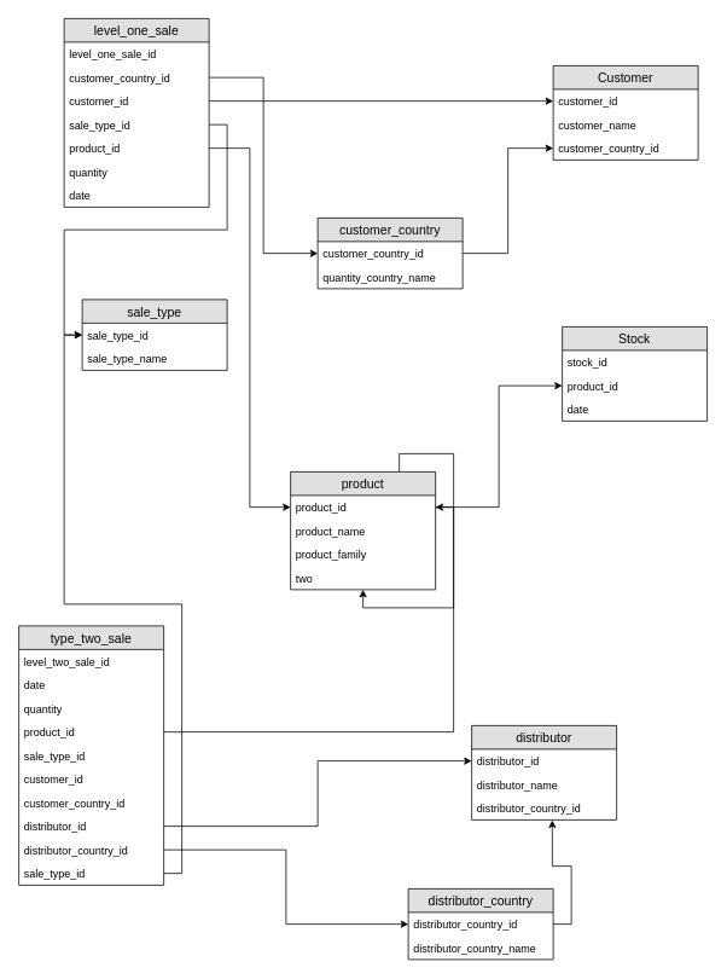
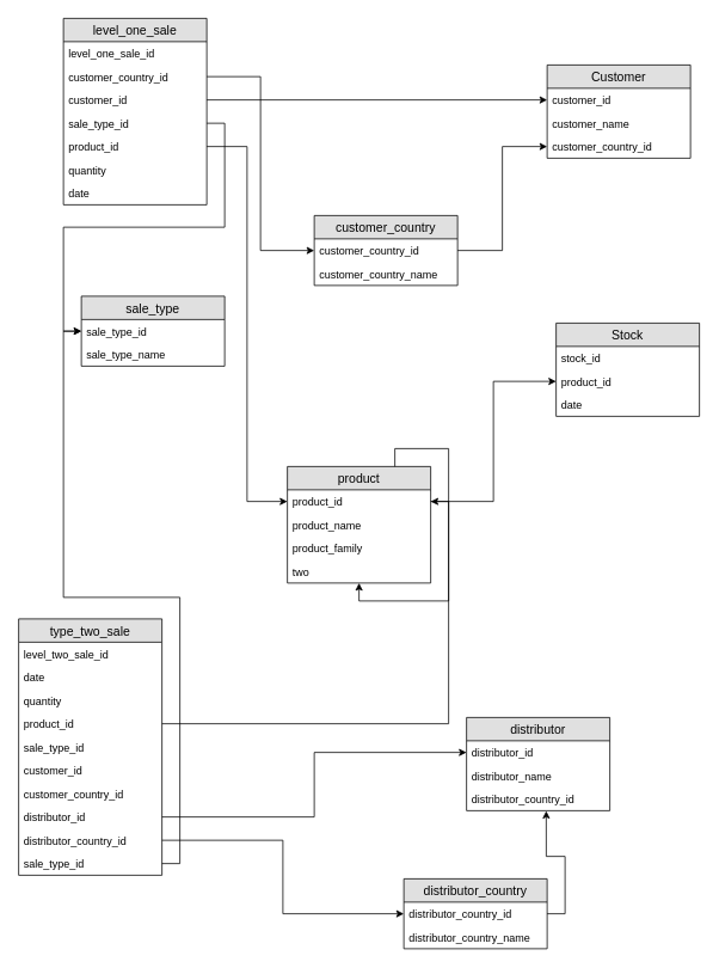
  <mxCell id="0" />
  <mxCell id="1" parent="0" />
  <mxCell id="2" value="product" style="swimlane;fontStyle=0;childLayout=stackLayout;horizontal=1;startSize=26;fillColor=#e0e0e0;horizontalStack=0;resizeParent=1;resizeParentMax=0;resizeLast=0;collapsible=1;marginBottom=0;swimlaneFillColor=#ffffff;align=center;fontSize=14;" parent="1" vertex="1"><mxGeometry x="320" y="520" width="160" height="130" as="geometry" /></mxCell>
  <mxCell id="3" value="product_id" style="text;strokeColor=none;fillColor=none;spacingLeft=4;spacingRight=4;overflow=hidden;rotatable=0;points=[[0,0.5],[1,0.5]];portConstraint=eastwest;fontSize=12;" parent="2" vertex="1"><mxGeometry y="26" width="160" height="26" as="geometry" /></mxCell>
  <mxCell id="4" value="product_name" style="text;strokeColor=none;fillColor=none;spacingLeft=4;spacingRight=4;overflow=hidden;rotatable=0;points=[[0,0.5],[1,0.5]];portConstraint=eastwest;fontSize=12;" parent="2" vertex="1"><mxGeometry y="52" width="160" height="26" as="geometry" /></mxCell>
  <mxCell id="5" value="product_family" style="text;strokeColor=none;fillColor=none;spacingLeft=4;spacingRight=4;overflow=hidden;rotatable=0;points=[[0,0.5],[1,0.5]];portConstraint=eastwest;fontSize=12;" parent="2" vertex="1"><mxGeometry y="78" width="160" height="26" as="geometry" /></mxCell>
  <mxCell id="6" value="two" style="text;strokeColor=none;fillColor=none;spacingLeft=4;spacingRight=4;overflow=hidden;rotatable=0;points=[[0,0.5],[1,0.5]];portConstraint=eastwest;fontSize=12;" parent="2" vertex="1"><mxGeometry y="104" width="160" height="26" as="geometry" /></mxCell>
  <mxCell id="7" value="Stock" style="swimlane;fontStyle=0;childLayout=stackLayout;horizontal=1;startSize=26;fillColor=#e0e0e0;horizontalStack=0;resizeParent=1;resizeParentMax=0;resizeLast=0;collapsible=1;marginBottom=0;swimlaneFillColor=#ffffff;align=center;fontSize=14;" parent="1" vertex="1"><mxGeometry x="620" y="360" width="160" height="104" as="geometry" /></mxCell>
  <mxCell id="8" value="stock_id" style="text;strokeColor=none;fillColor=none;spacingLeft=4;spacingRight=4;overflow=hidden;rotatable=0;points=[[0,0.5],[1,0.5]];portConstraint=eastwest;fontSize=12;" parent="7" vertex="1"><mxGeometry y="26" width="160" height="26" as="geometry" /></mxCell>
  <mxCell id="9" value="product_id" style="text;strokeColor=none;fillColor=none;spacingLeft=4;spacingRight=4;overflow=hidden;rotatable=0;points=[[0,0.5],[1,0.5]];portConstraint=eastwest;fontSize=12;" parent="7" vertex="1"><mxGeometry y="52" width="160" height="26" as="geometry" /></mxCell>
  <mxCell id="10" value="date&#10;" style="text;strokeColor=none;fillColor=none;spacingLeft=4;spacingRight=4;overflow=hidden;rotatable=0;points=[[0,0.5],[1,0.5]];portConstraint=eastwest;fontSize=12;" parent="7" vertex="1"><mxGeometry y="78" width="160" height="26" as="geometry" /></mxCell>
  <mxCell id="11" value="sale_type" style="swimlane;fontStyle=0;childLayout=stackLayout;horizontal=1;startSize=26;fillColor=#e0e0e0;horizontalStack=0;resizeParent=1;resizeParentMax=0;resizeLast=0;collapsible=1;marginBottom=0;swimlaneFillColor=#ffffff;align=center;fontSize=14;" parent="1" vertex="1"><mxGeometry x="90" y="330" width="160" height="78" as="geometry" /></mxCell>
  <mxCell id="12" value="sale_type_id" style="text;strokeColor=none;fillColor=none;spacingLeft=4;spacingRight=4;overflow=hidden;rotatable=0;points=[[0,0.5],[1,0.5]];portConstraint=eastwest;fontSize=12;" parent="11" vertex="1"><mxGeometry y="26" width="160" height="26" as="geometry" /></mxCell>
  <mxCell id="13" value="sale_type_name" style="text;strokeColor=none;fillColor=none;spacingLeft=4;spacingRight=4;overflow=hidden;rotatable=0;points=[[0,0.5],[1,0.5]];portConstraint=eastwest;fontSize=12;" parent="11" vertex="1"><mxGeometry y="52" width="160" height="26" as="geometry" /></mxCell>
  <mxCell id="14" style="edgeStyle=orthogonalEdgeStyle;rounded=0;orthogonalLoop=1;jettySize=auto;html=1;" parent="1" source="3" target="9" edge="1"><mxGeometry relative="1" as="geometry" /></mxCell>
  <mxCell id="15" value="Customer" style="swimlane;fontStyle=0;childLayout=stackLayout;horizontal=1;startSize=26;fillColor=#e0e0e0;horizontalStack=0;resizeParent=1;resizeParentMax=0;resizeLast=0;collapsible=1;marginBottom=0;swimlaneFillColor=#ffffff;align=center;fontSize=14;" parent="1" vertex="1"><mxGeometry x="610" y="72" width="160" height="104" as="geometry" /></mxCell>
  <mxCell id="16" value="customer_id" style="text;strokeColor=none;fillColor=none;spacingLeft=4;spacingRight=4;overflow=hidden;rotatable=0;points=[[0,0.5],[1,0.5]];portConstraint=eastwest;fontSize=12;" parent="15" vertex="1"><mxGeometry y="26" width="160" height="26" as="geometry" /></mxCell>
  <mxCell id="17" value="customer_name" style="text;strokeColor=none;fillColor=none;spacingLeft=4;spacingRight=4;overflow=hidden;rotatable=0;points=[[0,0.5],[1,0.5]];portConstraint=eastwest;fontSize=12;" parent="15" vertex="1"><mxGeometry y="52" width="160" height="26" as="geometry" /></mxCell>
  <mxCell id="18" value="customer_country_id" style="text;strokeColor=none;fillColor=none;spacingLeft=4;spacingRight=4;overflow=hidden;rotatable=0;points=[[0,0.5],[1,0.5]];portConstraint=eastwest;fontSize=12;" parent="15" vertex="1"><mxGeometry y="78" width="160" height="26" as="geometry" /></mxCell>
  <mxCell id="19" value="customer_country" style="swimlane;fontStyle=0;childLayout=stackLayout;horizontal=1;startSize=26;fillColor=#e0e0e0;horizontalStack=0;resizeParent=1;resizeParentMax=0;resizeLast=0;collapsible=1;marginBottom=0;swimlaneFillColor=#ffffff;align=center;fontSize=14;" parent="1" vertex="1"><mxGeometry x="350" y="240" width="160" height="78" as="geometry" /></mxCell>
  <mxCell id="20" value="customer_country_id" style="text;strokeColor=none;fillColor=none;spacingLeft=4;spacingRight=4;overflow=hidden;rotatable=0;points=[[0,0.5],[1,0.5]];portConstraint=eastwest;fontSize=12;" parent="19" vertex="1"><mxGeometry y="26" width="160" height="26" as="geometry" /></mxCell>
- <mxCell id="21" value="quantity_country_name" style="text;strokeColor=none;fillColor=none;spacingLeft=4;spacingRight=4;overflow=hidden;rotatable=0;points=[[0,0.5],[1,0.5]];portConstraint=eastwest;fontSize=12;" parent="19" vertex="1"><mxGeometry y="52" width="160" height="26" as="geometry" /></mxCell>
+ <mxCell id="21" value="customer_country_name" style="text;strokeColor=none;fillColor=none;spacingLeft=4;spacingRight=4;overflow=hidden;rotatable=0;points=[[0,0.5],[1,0.5]];portConstraint=eastwest;fontSize=12;" parent="19" vertex="1"><mxGeometry y="52" width="160" height="26" as="geometry" /></mxCell>
  <mxCell id="22" value="type_two_sale" style="swimlane;fontStyle=0;childLayout=stackLayout;horizontal=1;startSize=26;fillColor=#e0e0e0;horizontalStack=0;resizeParent=1;resizeParentMax=0;resizeLast=0;collapsible=1;marginBottom=0;swimlaneFillColor=#ffffff;align=center;fontSize=14;" parent="1" vertex="1"><mxGeometry x="20" y="690" width="160" height="286" as="geometry" /></mxCell>
  <mxCell id="23" value="level_two_sale_id" style="text;strokeColor=none;fillColor=none;spacingLeft=4;spacingRight=4;overflow=hidden;rotatable=0;points=[[0,0.5],[1,0.5]];portConstraint=eastwest;fontSize=12;" parent="22" vertex="1"><mxGeometry y="26" width="160" height="26" as="geometry" /></mxCell>
  <mxCell id="24" value="date" style="text;strokeColor=none;fillColor=none;spacingLeft=4;spacingRight=4;overflow=hidden;rotatable=0;points=[[0,0.5],[1,0.5]];portConstraint=eastwest;fontSize=12;" parent="22" vertex="1"><mxGeometry y="52" width="160" height="26" as="geometry" /></mxCell>
  <mxCell id="25" value="quantity" style="text;strokeColor=none;fillColor=none;spacingLeft=4;spacingRight=4;overflow=hidden;rotatable=0;points=[[0,0.5],[1,0.5]];portConstraint=eastwest;fontSize=12;" parent="22" vertex="1"><mxGeometry y="78" width="160" height="26" as="geometry" /></mxCell>
  <mxCell id="26" value="product_id" style="text;strokeColor=none;fillColor=none;spacingLeft=4;spacingRight=4;overflow=hidden;rotatable=0;points=[[0,0.5],[1,0.5]];portConstraint=eastwest;fontSize=12;" parent="22" vertex="1"><mxGeometry y="104" width="160" height="26" as="geometry" /></mxCell>
  <mxCell id="27" value="sale_type_id" style="text;strokeColor=none;fillColor=none;spacingLeft=4;spacingRight=4;overflow=hidden;rotatable=0;points=[[0,0.5],[1,0.5]];portConstraint=eastwest;fontSize=12;" parent="22" vertex="1"><mxGeometry y="130" width="160" height="26" as="geometry" /></mxCell>
  <mxCell id="28" value="customer_id" style="text;strokeColor=none;fillColor=none;spacingLeft=4;spacingRight=4;overflow=hidden;rotatable=0;points=[[0,0.5],[1,0.5]];portConstraint=eastwest;fontSize=12;" parent="22" vertex="1"><mxGeometry y="156" width="160" height="26" as="geometry" /></mxCell>
  <mxCell id="29" value="customer_country_id" style="text;strokeColor=none;fillColor=none;spacingLeft=4;spacingRight=4;overflow=hidden;rotatable=0;points=[[0,0.5],[1,0.5]];portConstraint=eastwest;fontSize=12;" parent="22" vertex="1"><mxGeometry y="182" width="160" height="26" as="geometry" /></mxCell>
  <mxCell id="30" value="distributor_id" style="text;strokeColor=none;fillColor=none;spacingLeft=4;spacingRight=4;overflow=hidden;rotatable=0;points=[[0,0.5],[1,0.5]];portConstraint=eastwest;fontSize=12;" parent="22" vertex="1"><mxGeometry y="208" width="160" height="26" as="geometry" /></mxCell>
  <mxCell id="31" value="distributor_country_id" style="text;strokeColor=none;fillColor=none;spacingLeft=4;spacingRight=4;overflow=hidden;rotatable=0;points=[[0,0.5],[1,0.5]];portConstraint=eastwest;fontSize=12;" parent="22" vertex="1"><mxGeometry y="234" width="160" height="26" as="geometry" /></mxCell>
  <mxCell id="32" value="sale_type_id" style="text;strokeColor=none;fillColor=none;spacingLeft=4;spacingRight=4;overflow=hidden;rotatable=0;points=[[0,0.5],[1,0.5]];portConstraint=eastwest;fontSize=12;" parent="22" vertex="1"><mxGeometry y="260" width="160" height="26" as="geometry" /></mxCell>
  <mxCell id="33" style="edgeStyle=orthogonalEdgeStyle;rounded=0;orthogonalLoop=1;jettySize=auto;html=1;entryX=1;entryY=0.5;entryDx=0;entryDy=0;" parent="1" source="26" target="3" edge="1"><mxGeometry relative="1" as="geometry" /></mxCell>
  <mxCell id="34" style="edgeStyle=orthogonalEdgeStyle;rounded=0;orthogonalLoop=1;jettySize=auto;html=1;entryX=0;entryY=0.5;entryDx=0;entryDy=0;" parent="1" source="32" target="12" edge="1"><mxGeometry relative="1" as="geometry" /></mxCell>
  <mxCell id="35" value="distributor" style="swimlane;fontStyle=0;childLayout=stackLayout;horizontal=1;startSize=26;fillColor=#e0e0e0;horizontalStack=0;resizeParent=1;resizeParentMax=0;resizeLast=0;collapsible=1;marginBottom=0;swimlaneFillColor=#ffffff;align=center;fontSize=14;" parent="1" vertex="1"><mxGeometry x="520" y="800" width="160" height="104" as="geometry" /></mxCell>
  <mxCell id="36" value="distributor_id" style="text;strokeColor=none;fillColor=none;spacingLeft=4;spacingRight=4;overflow=hidden;rotatable=0;points=[[0,0.5],[1,0.5]];portConstraint=eastwest;fontSize=12;" parent="35" vertex="1"><mxGeometry y="26" width="160" height="26" as="geometry" /></mxCell>
  <mxCell id="37" value="distributor_name" style="text;strokeColor=none;fillColor=none;spacingLeft=4;spacingRight=4;overflow=hidden;rotatable=0;points=[[0,0.5],[1,0.5]];portConstraint=eastwest;fontSize=12;" parent="35" vertex="1"><mxGeometry y="52" width="160" height="26" as="geometry" /></mxCell>
  <mxCell id="38" value="distributor_country_id" style="text;strokeColor=none;fillColor=none;spacingLeft=4;spacingRight=4;overflow=hidden;rotatable=0;points=[[0,0.5],[1,0.5]];portConstraint=eastwest;fontSize=12;" parent="35" vertex="1"><mxGeometry y="78" width="160" height="26" as="geometry" /></mxCell>
  <mxCell id="39" style="edgeStyle=orthogonalEdgeStyle;rounded=0;orthogonalLoop=1;jettySize=auto;html=1;" parent="1" source="30" target="36" edge="1"><mxGeometry relative="1" as="geometry" /></mxCell>
  <mxCell id="40" style="edgeStyle=orthogonalEdgeStyle;rounded=0;orthogonalLoop=1;jettySize=auto;html=1;" parent="1" source="20" target="18" edge="1"><mxGeometry relative="1" as="geometry" /></mxCell>
  <mxCell id="41" value="distributor_country" style="swimlane;fontStyle=0;childLayout=stackLayout;horizontal=1;startSize=26;fillColor=#e0e0e0;horizontalStack=0;resizeParent=1;resizeParentMax=0;resizeLast=0;collapsible=1;marginBottom=0;swimlaneFillColor=#ffffff;align=center;fontSize=14;" parent="1" vertex="1"><mxGeometry x="450" y="980" width="160" height="78" as="geometry" /></mxCell>
  <mxCell id="42" value="distributor_country_id" style="text;strokeColor=none;fillColor=none;spacingLeft=4;spacingRight=4;overflow=hidden;rotatable=0;points=[[0,0.5],[1,0.5]];portConstraint=eastwest;fontSize=12;" parent="41" vertex="1"><mxGeometry y="26" width="160" height="26" as="geometry" /></mxCell>
  <mxCell id="43" value="distributor_country_name" style="text;strokeColor=none;fillColor=none;spacingLeft=4;spacingRight=4;overflow=hidden;rotatable=0;points=[[0,0.5],[1,0.5]];portConstraint=eastwest;fontSize=12;" parent="41" vertex="1"><mxGeometry y="52" width="160" height="26" as="geometry" /></mxCell>
  <mxCell id="44" style="edgeStyle=orthogonalEdgeStyle;rounded=0;orthogonalLoop=1;jettySize=auto;html=1;" parent="1" source="31" target="42" edge="1"><mxGeometry relative="1" as="geometry" /></mxCell>
  <mxCell id="45" value="level_one_sale" style="swimlane;fontStyle=0;childLayout=stackLayout;horizontal=1;startSize=26;fillColor=#e0e0e0;horizontalStack=0;resizeParent=1;resizeParentMax=0;resizeLast=0;collapsible=1;marginBottom=0;swimlaneFillColor=#ffffff;align=center;fontSize=14;" parent="1" vertex="1"><mxGeometry x="70" y="20" width="160" height="208" as="geometry" /></mxCell>
  <mxCell id="46" value="level_one_sale_id" style="text;strokeColor=none;fillColor=none;spacingLeft=4;spacingRight=4;overflow=hidden;rotatable=0;points=[[0,0.5],[1,0.5]];portConstraint=eastwest;fontSize=12;" parent="45" vertex="1"><mxGeometry y="26" width="160" height="26" as="geometry" /></mxCell>
  <mxCell id="47" value="customer_country_id" style="text;strokeColor=none;fillColor=none;spacingLeft=4;spacingRight=4;overflow=hidden;rotatable=0;points=[[0,0.5],[1,0.5]];portConstraint=eastwest;fontSize=12;" parent="45" vertex="1"><mxGeometry y="52" width="160" height="26" as="geometry" /></mxCell>
  <mxCell id="48" value="customer_id" style="text;strokeColor=none;fillColor=none;spacingLeft=4;spacingRight=4;overflow=hidden;rotatable=0;points=[[0,0.5],[1,0.5]];portConstraint=eastwest;fontSize=12;" parent="45" vertex="1"><mxGeometry y="78" width="160" height="26" as="geometry" /></mxCell>
  <mxCell id="49" value="sale_type_id" style="text;strokeColor=none;fillColor=none;spacingLeft=4;spacingRight=4;overflow=hidden;rotatable=0;points=[[0,0.5],[1,0.5]];portConstraint=eastwest;fontSize=12;" parent="45" vertex="1"><mxGeometry y="104" width="160" height="26" as="geometry" /></mxCell>
  <mxCell id="50" value="product_id" style="text;strokeColor=none;fillColor=none;spacingLeft=4;spacingRight=4;overflow=hidden;rotatable=0;points=[[0,0.5],[1,0.5]];portConstraint=eastwest;fontSize=12;" parent="45" vertex="1"><mxGeometry y="130" width="160" height="26" as="geometry" /></mxCell>
  <mxCell id="51" value="quantity" style="text;strokeColor=none;fillColor=none;spacingLeft=4;spacingRight=4;overflow=hidden;rotatable=0;points=[[0,0.5],[1,0.5]];portConstraint=eastwest;fontSize=12;" parent="45" vertex="1"><mxGeometry y="156" width="160" height="26" as="geometry" /></mxCell>
  <mxCell id="52" value="date" style="text;strokeColor=none;fillColor=none;spacingLeft=4;spacingRight=4;overflow=hidden;rotatable=0;points=[[0,0.5],[1,0.5]];portConstraint=eastwest;fontSize=12;" parent="45" vertex="1"><mxGeometry y="182" width="160" height="26" as="geometry" /></mxCell>
  <mxCell id="53" style="edgeStyle=orthogonalEdgeStyle;rounded=0;orthogonalLoop=1;jettySize=auto;html=1;" parent="1" source="47" target="20" edge="1"><mxGeometry relative="1" as="geometry" /></mxCell>
  <mxCell id="54" style="edgeStyle=orthogonalEdgeStyle;rounded=0;orthogonalLoop=1;jettySize=auto;html=1;" parent="1" source="48" target="16" edge="1"><mxGeometry relative="1" as="geometry" /></mxCell>
  <mxCell id="55" style="edgeStyle=orthogonalEdgeStyle;rounded=0;orthogonalLoop=1;jettySize=auto;html=1;" parent="1" source="49" target="12" edge="1"><mxGeometry relative="1" as="geometry" /></mxCell>
  <mxCell id="56" style="edgeStyle=orthogonalEdgeStyle;rounded=0;orthogonalLoop=1;jettySize=auto;html=1;" parent="1" source="50" target="3" edge="1"><mxGeometry relative="1" as="geometry" /></mxCell>
  <mxCell id="57" style="edgeStyle=orthogonalEdgeStyle;rounded=0;orthogonalLoop=1;jettySize=auto;html=1;entryX=0.556;entryY=1.011;entryDx=0;entryDy=0;entryPerimeter=0;" parent="1" source="42" target="38" edge="1"><mxGeometry relative="1" as="geometry" /></mxCell>
  <mxCell id="58" style="edgeStyle=orthogonalEdgeStyle;rounded=0;orthogonalLoop=1;jettySize=auto;html=1;exitX=0.75;exitY=0;exitDx=0;exitDy=0;" edge="1" parent="1" source="2" target="2"><mxGeometry relative="1" as="geometry" /></mxCell>
